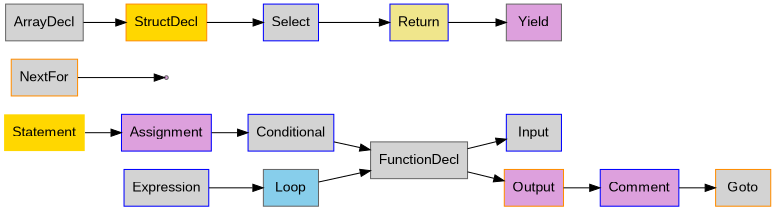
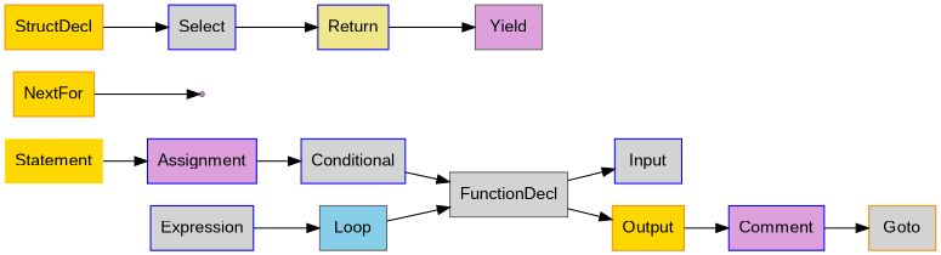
  digraph {
    rankdir=LR
    node [color=blue fillcolor=lightgrey fontname=Arial shape=box style=filled]
    n1 [color=darkorange fillcolor=gold label=Statement shape=plaintext]
    n2 [fillcolor=plum label=Assignment]
    n3 [label=Conditional]
    end [color=gray40 fillcolor=plum shape=point]
    n5 [color=gray40 label=FunctionDecl]
    n6 [label=Expression]
    n7 [color=gray40 fillcolor=skyblue label=Loop]
    n8 [label=Input]
-   n9 [color=darkorange fillcolor=plum label=Output]
+   n9 [color=darkorange fillcolor=gold label=Output]
    n10 [fillcolor=plum label=Comment]
    n11 [color=darkorange label=Goto]
-   n12 [color=gray40 label=ArrayDecl]
    n13 [color=darkorange fillcolor=gold label=StructDecl]
    n14 [label=Select]
    n15 [fillcolor=khaki label=Return]
    n16 [color=gray40 fillcolor=plum label=Yield]
-   n17 [color=darkorange label=NextFor]
+   n17 [color=darkorange fillcolor=gold label=NextFor]
    n1 -> n2
    n2 -> n3
    n3 -> n5
    n5 -> n8
    n5 -> n9
    n6 -> n7
    n7 -> n5
    n9 -> n10
    n10 -> n11
-   n12 -> n13
    n13 -> n14
    n14 -> n15
    n15 -> n16
    n17 -> end
  }
